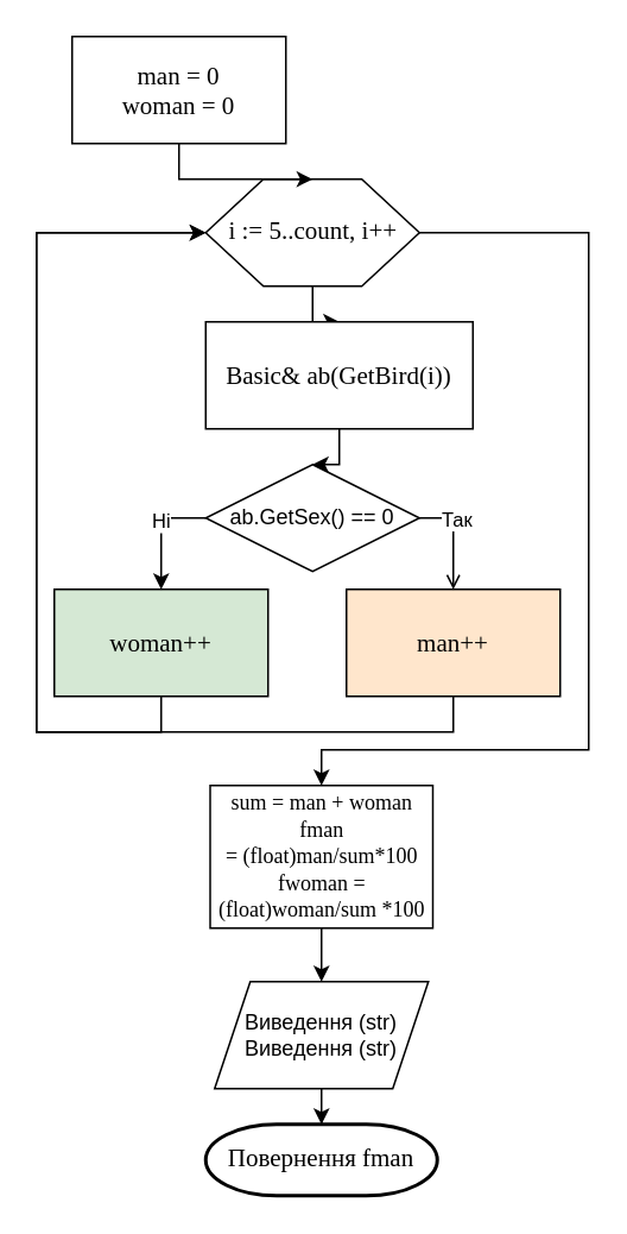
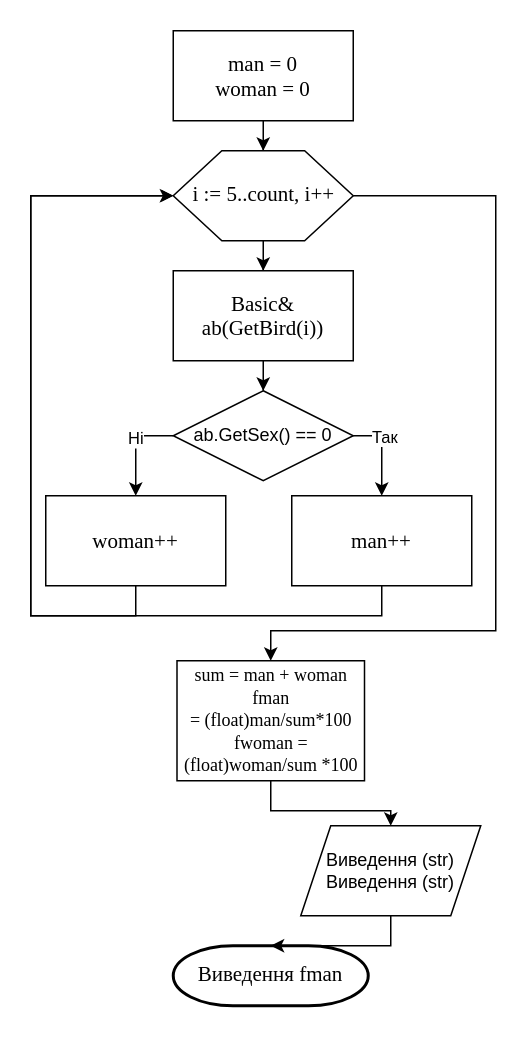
  <mxCell id="0" />
  <mxCell id="1" parent="0" />
- <mxCell id="2" value="&lt;font face=&quot;Times New Roman&quot;&gt;&lt;span style=&quot;font-size: 14px&quot;&gt;Повернення fman&lt;/span&gt;&lt;/font&gt;" style="strokeWidth=2;html=1;shape=mxgraph.flowchart.terminator;whiteSpace=wrap;" vertex="1" parent="1"><mxGeometry x="115" y="630" width="130" height="40" as="geometry" /></mxCell>
+ <mxCell id="2" value="&lt;font face=&quot;Times New Roman&quot;&gt;&lt;span style=&quot;font-size: 14px&quot;&gt;Виведення fman&lt;/span&gt;&lt;/font&gt;" style="strokeWidth=2;html=1;shape=mxgraph.flowchart.terminator;whiteSpace=wrap;" vertex="1" parent="1"><mxGeometry x="115" y="630" width="130" height="40" as="geometry" /></mxCell>
  <mxCell id="3" value="" style="edgeStyle=orthogonalEdgeStyle;rounded=0;orthogonalLoop=1;jettySize=auto;html=1;" edge="1" parent="1" source="5" target="14"><mxGeometry relative="1" as="geometry" /></mxCell>
  <mxCell id="4" style="edgeStyle=orthogonalEdgeStyle;rounded=0;orthogonalLoop=1;jettySize=auto;html=1;entryX=0.5;entryY=0;entryDx=0;entryDy=0;" edge="1" parent="1" source="5" target="20"><mxGeometry relative="1" as="geometry"><Array as="points"><mxPoint x="330" y="130" /><mxPoint x="330" y="420" /><mxPoint x="180" y="420" /></Array></mxGeometry></mxCell>
  <mxCell id="5" value="i := 5..count, i++" style="verticalLabelPosition=middle;verticalAlign=middle;html=1;shape=hexagon;perimeter=hexagonPerimeter2;arcSize=6;size=0.27;strokeWidth=1;fontFamily=Times New Roman;fontSize=14;align=center;labelPosition=center;" vertex="1" parent="1"><mxGeometry x="115" y="100" width="120" height="60" as="geometry" /></mxCell>
  <mxCell id="6" value="" style="edgeStyle=orthogonalEdgeStyle;rounded=0;orthogonalLoop=1;jettySize=auto;html=1;" edge="1" parent="1" source="7" target="5"><mxGeometry relative="1" as="geometry" /></mxCell>
- <mxCell id="7" value="&lt;p style=&quot;margin: 0px ; font-stretch: normal ; line-height: normal ; font-size: 14px&quot;&gt;&lt;font face=&quot;Times New Roman&quot; style=&quot;font-size: 14px&quot;&gt;man = 0&lt;/font&gt;&lt;/p&gt;&lt;p style=&quot;margin: 0px ; font-stretch: normal ; line-height: normal ; font-size: 14px&quot;&gt;&lt;font face=&quot;Times New Roman&quot; style=&quot;font-size: 14px&quot;&gt;woman = 0&lt;/font&gt;&lt;/p&gt;" style="rounded=0;whiteSpace=wrap;html=1;" vertex="1" parent="1"><mxGeometry x="40" y="20" width="120" height="60" as="geometry" /></mxCell>
- <mxCell id="8" style="edgeStyle=orthogonalEdgeStyle;rounded=0;orthogonalLoop=1;jettySize=auto;html=1;entryX=0.5;entryY=0;entryDx=0;entryDy=0;endArrow=open;" edge="1" parent="1" source="12" target="18"><mxGeometry relative="1" as="geometry"><Array as="points"><mxPoint x="254" y="290" /></Array></mxGeometry></mxCell>
+ <mxCell id="7" value="&lt;p style=&quot;margin: 0px ; font-stretch: normal ; line-height: normal ; font-size: 14px&quot;&gt;&lt;font face=&quot;Times New Roman&quot; style=&quot;font-size: 14px&quot;&gt;man = 0&lt;/font&gt;&lt;/p&gt;&lt;p style=&quot;margin: 0px ; font-stretch: normal ; line-height: normal ; font-size: 14px&quot;&gt;&lt;font face=&quot;Times New Roman&quot; style=&quot;font-size: 14px&quot;&gt;woman = 0&lt;/font&gt;&lt;/p&gt;" style="rounded=0;whiteSpace=wrap;html=1;" vertex="1" parent="1"><mxGeometry x="115" y="20" width="120" height="60" as="geometry" /></mxCell>
+ <mxCell id="8" style="edgeStyle=orthogonalEdgeStyle;rounded=0;orthogonalLoop=1;jettySize=auto;html=1;entryX=0.5;entryY=0;entryDx=0;entryDy=0;" edge="1" parent="1" source="12" target="18"><mxGeometry relative="1" as="geometry"><Array as="points"><mxPoint x="254" y="290" /></Array></mxGeometry></mxCell>
  <mxCell id="9" value="Так" style="edgeLabel;html=1;align=center;verticalAlign=middle;resizable=0;points=[];" vertex="1" connectable="0" parent="8"><mxGeometry x="-0.339" y="1" relative="1" as="geometry"><mxPoint as="offset" /></mxGeometry></mxCell>
  <mxCell id="10" style="edgeStyle=orthogonalEdgeStyle;rounded=0;orthogonalLoop=1;jettySize=auto;html=1;entryX=0.5;entryY=0;entryDx=0;entryDy=0;" edge="1" parent="1" source="12" target="16"><mxGeometry relative="1" as="geometry"><Array as="points"><mxPoint x="90" y="290" /></Array></mxGeometry></mxCell>
  <mxCell id="11" value="Ні" style="edgeLabel;html=1;align=center;verticalAlign=middle;resizable=0;points=[];" vertex="1" connectable="0" parent="10"><mxGeometry x="-0.215" y="-1" relative="1" as="geometry"><mxPoint as="offset" /></mxGeometry></mxCell>
  <mxCell id="12" value="ab.GetSex() == 0" style="rhombus;whiteSpace=wrap;html=1;" vertex="1" parent="1"><mxGeometry x="115" y="260" width="120" height="60" as="geometry" /></mxCell>
  <mxCell id="13" value="" style="edgeStyle=orthogonalEdgeStyle;rounded=0;orthogonalLoop=1;jettySize=auto;html=1;" edge="1" parent="1" source="14" target="12"><mxGeometry relative="1" as="geometry" /></mxCell>
- <mxCell id="14" value="&lt;p style=&quot;margin: 0px ; font-stretch: normal ; line-height: normal&quot;&gt;&lt;font face=&quot;Times New Roman&quot; style=&quot;font-size: 14px&quot;&gt;Basic&amp;amp; ab(GetBird(i))&lt;/font&gt;&lt;/p&gt;" style="rounded=0;whiteSpace=wrap;html=1;" vertex="1" parent="1"><mxGeometry x="115" y="180" width="150" height="60" as="geometry" /></mxCell>
- <mxCell id="15" style="edgeStyle=orthogonalEdgeStyle;rounded=0;orthogonalLoop=1;jettySize=auto;html=1;entryX=0;entryY=0.5;entryDx=0;entryDy=0;" edge="1" parent="1" source="16" target="5"><mxGeometry relative="1" as="geometry"><Array as="points"><mxPoint x="90" y="410" /><mxPoint x="20" y="410" /><mxPoint x="20" y="130" /></Array></mxGeometry></mxCell>
- <mxCell id="16" value="&lt;p style=&quot;margin: 0px ; font-stretch: normal ; line-height: normal&quot;&gt;&lt;font face=&quot;Times New Roman&quot; style=&quot;font-size: 14px&quot;&gt;woman++&lt;/font&gt;&lt;/p&gt;" style="rounded=0;whiteSpace=wrap;html=1;fillColor=#d5e8d4;" vertex="1" parent="1"><mxGeometry x="30" y="330" width="120" height="60" as="geometry" /></mxCell>
+ <mxCell id="14" value="&lt;p style=&quot;margin: 0px ; font-stretch: normal ; line-height: normal&quot;&gt;&lt;font face=&quot;Times New Roman&quot; style=&quot;font-size: 14px&quot;&gt;Basic&amp;amp; ab(GetBird(i))&lt;/font&gt;&lt;/p&gt;" style="rounded=0;whiteSpace=wrap;html=1;" vertex="1" parent="1"><mxGeometry x="115" y="180" width="120" height="60" as="geometry" /></mxCell>
+ <mxCell id="15" style="edgeStyle=orthogonalEdgeStyle;rounded=0;orthogonalLoop=1;jettySize=auto;html=1;entryX=0;entryY=0.5;entryDx=0;entryDy=0;endArrow=open;" edge="1" parent="1" source="16" target="5"><mxGeometry relative="1" as="geometry"><Array as="points"><mxPoint x="90" y="410" /><mxPoint x="20" y="410" /><mxPoint x="20" y="130" /></Array></mxGeometry></mxCell>
+ <mxCell id="16" value="&lt;p style=&quot;margin: 0px ; font-stretch: normal ; line-height: normal&quot;&gt;&lt;font face=&quot;Times New Roman&quot; style=&quot;font-size: 14px&quot;&gt;woman++&lt;/font&gt;&lt;/p&gt;" style="rounded=0;whiteSpace=wrap;html=1;" vertex="1" parent="1"><mxGeometry x="30" y="330" width="120" height="60" as="geometry" /></mxCell>
  <mxCell id="17" style="edgeStyle=orthogonalEdgeStyle;rounded=0;orthogonalLoop=1;jettySize=auto;html=1;entryX=0;entryY=0.5;entryDx=0;entryDy=0;" edge="1" parent="1" source="18" target="5"><mxGeometry relative="1" as="geometry"><Array as="points"><mxPoint x="254" y="410" /><mxPoint x="20" y="410" /><mxPoint x="20" y="130" /></Array></mxGeometry></mxCell>
- <mxCell id="18" value="&lt;p style=&quot;margin: 0px ; font-stretch: normal ; line-height: normal&quot;&gt;&lt;font face=&quot;Times New Roman&quot; style=&quot;font-size: 14px&quot;&gt;man++&lt;/font&gt;&lt;/p&gt;" style="rounded=0;whiteSpace=wrap;html=1;fillColor=#ffe6cc;" vertex="1" parent="1"><mxGeometry x="194" y="330" width="120" height="60" as="geometry" /></mxCell>
+ <mxCell id="18" value="&lt;p style=&quot;margin: 0px ; font-stretch: normal ; line-height: normal&quot;&gt;&lt;font face=&quot;Times New Roman&quot; style=&quot;font-size: 14px&quot;&gt;man++&lt;/font&gt;&lt;/p&gt;" style="rounded=0;whiteSpace=wrap;html=1;" vertex="1" parent="1"><mxGeometry x="194" y="330" width="120" height="60" as="geometry" /></mxCell>
  <mxCell id="19" value="" style="edgeStyle=orthogonalEdgeStyle;rounded=0;orthogonalLoop=1;jettySize=auto;html=1;" edge="1" parent="1" source="20" target="22"><mxGeometry relative="1" as="geometry" /></mxCell>
  <mxCell id="20" value="&lt;p style=&quot;margin: 0px ; font-stretch: normal ; line-height: normal&quot;&gt;&lt;font face=&quot;Times New Roman&quot; style=&quot;font-size: 12px&quot;&gt;sum = man + woman&lt;/font&gt;&lt;/p&gt;&lt;p style=&quot;margin: 0px ; font-stretch: normal ; line-height: normal&quot;&gt;&lt;font face=&quot;Times New Roman&quot; style=&quot;font-size: 12px&quot;&gt;fman =&amp;nbsp;(float)man/sum*100&lt;/font&gt;&lt;br&gt;&lt;/p&gt;&lt;p style=&quot;margin: 0px ; font-stretch: normal ; line-height: normal&quot;&gt;&lt;font face=&quot;Times New Roman&quot;&gt;fwoman = (float)woman/sum *100&lt;/font&gt;&lt;/p&gt;" style="rounded=0;whiteSpace=wrap;html=1;" vertex="1" parent="1"><mxGeometry x="117.5" y="440" width="125" height="80" as="geometry" /></mxCell>
  <mxCell id="21" value="" style="edgeStyle=orthogonalEdgeStyle;rounded=0;orthogonalLoop=1;jettySize=auto;html=1;" edge="1" parent="1" source="22" target="2"><mxGeometry relative="1" as="geometry" /></mxCell>
- <mxCell id="22" value="Виведення (str)&lt;br&gt;Виведення (str)" style="shape=parallelogram;perimeter=parallelogramPerimeter;whiteSpace=wrap;html=1;fixedSize=1;" vertex="1" parent="1"><mxGeometry x="120" y="550" width="120" height="60" as="geometry" /></mxCell>
+ <mxCell id="22" value="Виведення (str)&lt;br&gt;Виведення (str)" style="shape=parallelogram;perimeter=parallelogramPerimeter;whiteSpace=wrap;html=1;fixedSize=1;" vertex="1" parent="1"><mxGeometry x="200" y="550" width="120" height="60" as="geometry" /></mxCell>
